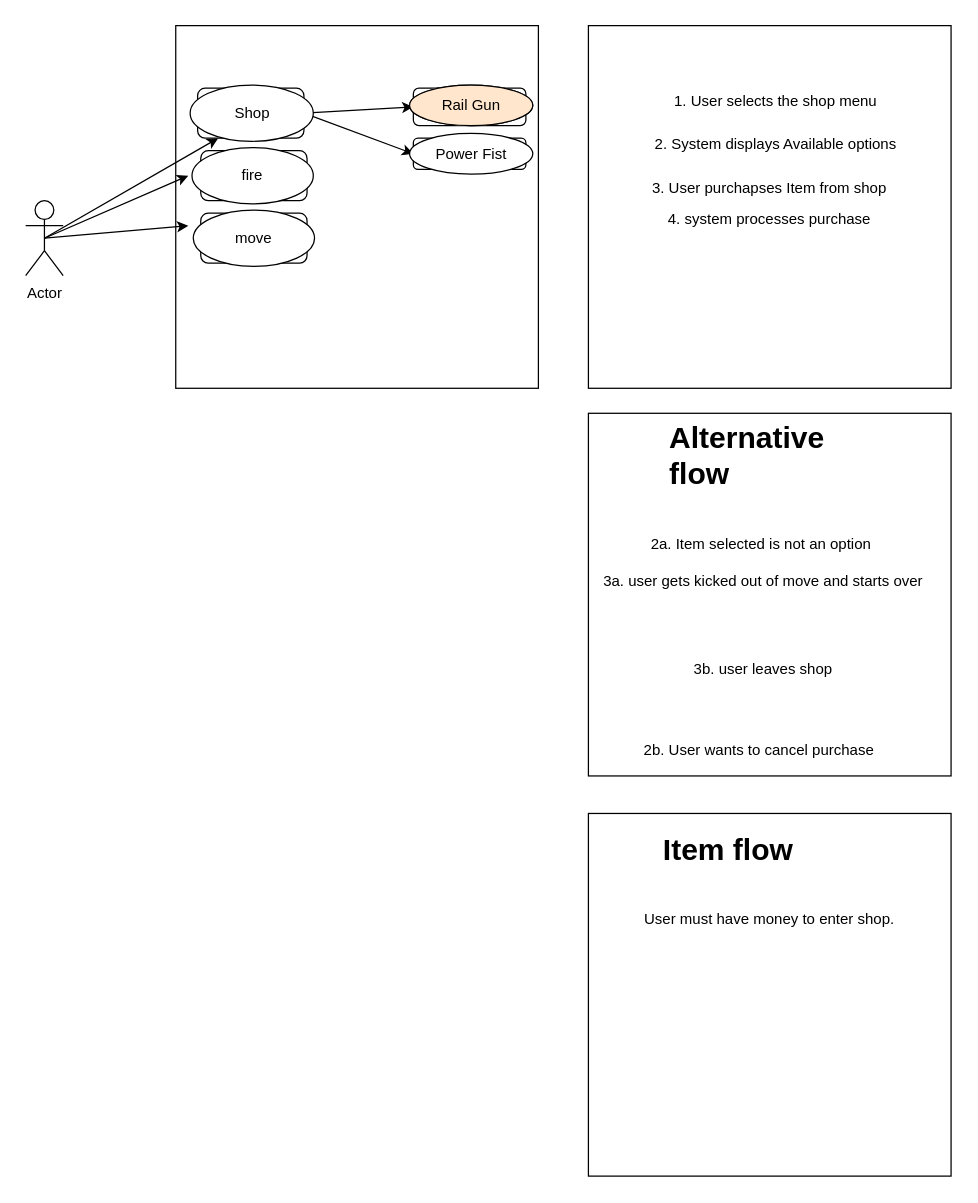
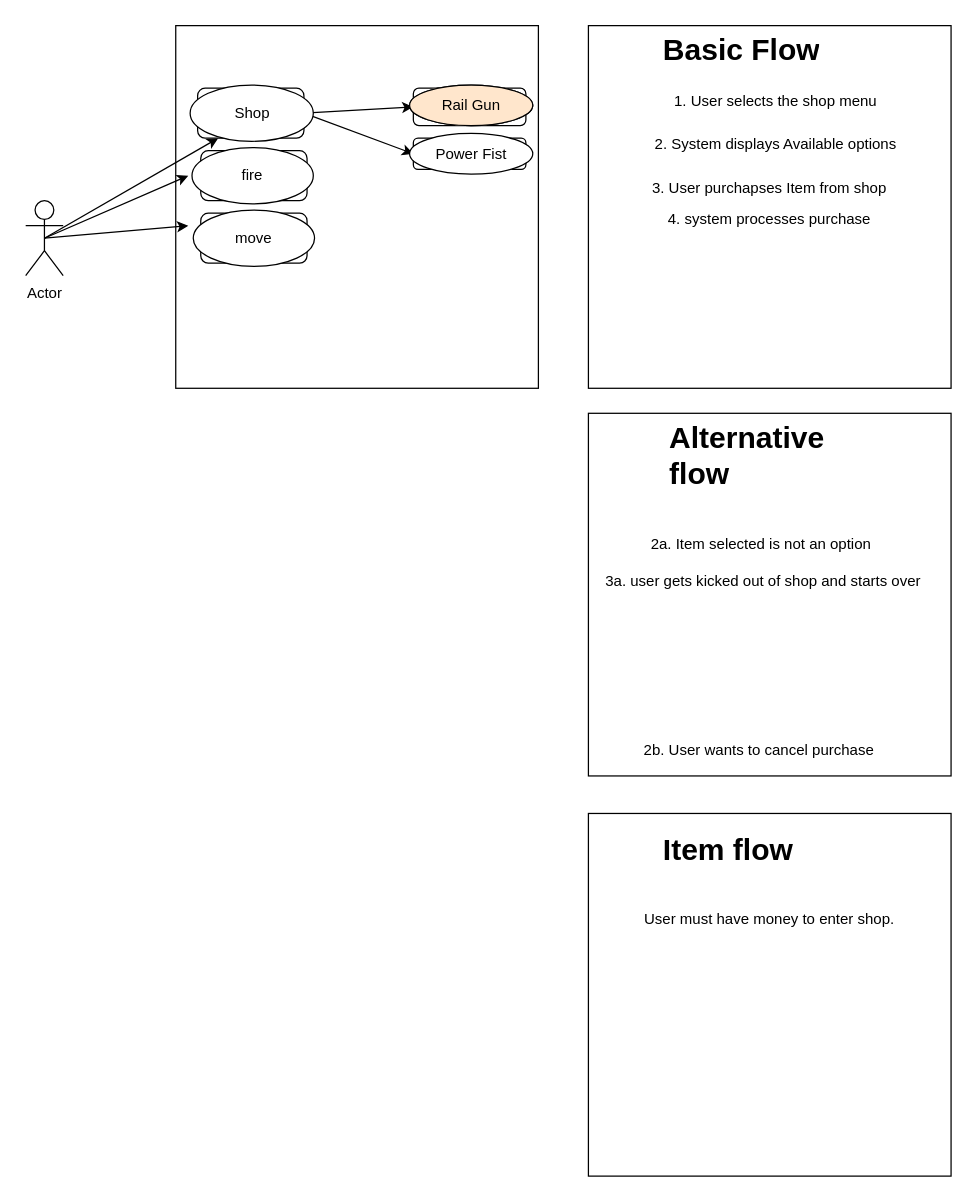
  <mxCell id="0" />
  <mxCell id="1" parent="0" />
  <mxCell id="2" value="Actor" style="shape=umlActor;verticalLabelPosition=bottom;verticalAlign=top;html=1;outlineConnect=0;" vertex="1" parent="1"><mxGeometry x="20" y="160" width="30" height="60" as="geometry" /></mxCell>
  <mxCell id="3" value="" style="whiteSpace=wrap;html=1;aspect=fixed;" vertex="1" parent="1"><mxGeometry x="140" width="290" height="290" as="geometry" y="20" /></mxCell>
  <mxCell id="4" value="shop" style="text;html=1;strokeColor=none;fillColor=none;align=center;verticalAlign=middle;whiteSpace=wrap;rounded=0;" vertex="1" parent="1"><mxGeometry x="170" y="80" width="60" height="30" as="geometry" /></mxCell>
  <mxCell id="5" value="fire" style="text;html=1;strokeColor=none;fillColor=none;align=center;verticalAlign=middle;whiteSpace=wrap;rounded=0;" vertex="1" parent="1"><mxGeometry x="170" y="130" width="60" height="30" as="geometry" /></mxCell>
  <mxCell id="6" value="move" style="text;html=1;strokeColor=none;fillColor=none;align=center;verticalAlign=middle;whiteSpace=wrap;rounded=0;" vertex="1" parent="1"><mxGeometry x="170" y="180" width="60" height="30" as="geometry" /></mxCell>
  <mxCell id="7" value="" style="endArrow=classic;html=1;exitX=0.5;exitY=0.5;exitDx=0;exitDy=0;exitPerimeter=0;" edge="1" parent="1" source="2" target="4"><mxGeometry width="50" height="50" relative="1" as="geometry"><mxPoint x="40" y="230" as="sourcePoint" /><mxPoint x="90" y="180" as="targetPoint" /></mxGeometry></mxCell>
  <mxCell id="8" value="" style="endArrow=classic;html=1;" edge="1" parent="1"><mxGeometry width="50" height="50" relative="1" as="geometry"><mxPoint x="35" y="190" as="sourcePoint" /><mxPoint x="150" y="180" as="targetPoint" /></mxGeometry></mxCell>
  <mxCell id="9" value="" style="endArrow=classic;html=1;exitX=0.5;exitY=0.5;exitDx=0;exitDy=0;exitPerimeter=0;" edge="1" parent="1" source="2"><mxGeometry width="50" height="50" relative="1" as="geometry"><mxPoint x="130" y="200" as="sourcePoint" /><mxPoint x="150" y="140" as="targetPoint" /></mxGeometry></mxCell>
  <mxCell id="10" value="basic Cannon" style="rounded=1;whiteSpace=wrap;html=1;" vertex="1" parent="1"><mxGeometry x="330" y="70" width="90" height="30" as="geometry" /></mxCell>
  <mxCell id="11" value="PowerFist" style="rounded=1;whiteSpace=wrap;html=1;" vertex="1" parent="1"><mxGeometry x="330" y="110" width="90" height="25" as="geometry" /></mxCell>
  <mxCell id="12" style="edgeStyle=none;html=1;exitX=1;exitY=0.5;exitDx=0;exitDy=0;entryX=0;entryY=0.5;entryDx=0;entryDy=0;" edge="1" parent="1" source="14" target="10"><mxGeometry relative="1" as="geometry" /></mxCell>
  <mxCell id="13" style="edgeStyle=none;html=1;exitX=1;exitY=0.5;exitDx=0;exitDy=0;entryX=0;entryY=0.5;entryDx=0;entryDy=0;" edge="1" parent="1" source="14" target="11"><mxGeometry relative="1" as="geometry" /></mxCell>
  <mxCell id="14" value="Shop" style="rounded=1;whiteSpace=wrap;html=1;" vertex="1" parent="1"><mxGeometry x="157.5" y="70" width="85" height="40" as="geometry" /></mxCell>
  <mxCell id="15" value="fire" style="rounded=1;whiteSpace=wrap;html=1;" vertex="1" parent="1"><mxGeometry x="160" y="120" width="85" height="40" as="geometry" /></mxCell>
  <mxCell id="16" value="move" style="rounded=1;whiteSpace=wrap;html=1;" vertex="1" parent="1"><mxGeometry x="160" y="170" width="85" height="40" as="geometry" /></mxCell>
  <mxCell id="17" value="Shop" style="ellipse;whiteSpace=wrap;html=1;" vertex="1" parent="1"><mxGeometry x="151.5" y="67.5" width="98.5" height="45" as="geometry" /></mxCell>
  <mxCell id="18" value="fire" style="ellipse;whiteSpace=wrap;html=1;" vertex="1" parent="1"><mxGeometry x="153" y="117.5" width="97" height="45" as="geometry" /></mxCell>
  <mxCell id="19" value="move&lt;span style=&quot;color: rgba(0, 0, 0, 0); font-family: monospace; font-size: 0px; text-align: start;&quot;&gt;%3CmxGraphModel%3E%3Croot%3E%3CmxCell%20id%3D%220%22%2F%3E%3CmxCell%20id%3D%221%22%20parent%3D%220%22%2F%3E%3CmxCell%20id%3D%222%22%20value%3D%22%22%20style%3D%22ellipse%3BwhiteSpace%3Dwrap%3Bhtml%3D1%3B%22%20vertex%3D%221%22%20parent%3D%221%22%3E%3CmxGeometry%20x%3D%22151.5%22%20y%3D%2247.5%22%20width%3D%2297%22%20height%3D%2245%22%20as%3D%22geometry%22%2F%3E%3C%2FmxCell%3E%3C%2Froot%3E%3C%2FmxGraphModel%3E&lt;/span&gt;" style="ellipse;whiteSpace=wrap;html=1;" vertex="1" parent="1"><mxGeometry x="154" y="167.5" width="97" height="45" as="geometry" /></mxCell>
  <mxCell id="20" value="Basic Cannon" style="ellipse;whiteSpace=wrap;html=1;" vertex="1" parent="1"><mxGeometry x="327" y="67.5" width="98.5" height="32.5" as="geometry" /></mxCell>
  <mxCell id="21" value="Power Fist" style="ellipse;whiteSpace=wrap;html=1;" vertex="1" parent="1"><mxGeometry x="327" y="106.25" width="98.5" height="32.5" as="geometry" /></mxCell>
  <mxCell id="22" value="Rail Gun" style="ellipse;whiteSpace=wrap;html=1;fillColor=#ffe6cc;" vertex="1" parent="1"><mxGeometry x="327" y="67.5" width="98.5" height="32.5" as="geometry" /></mxCell>
  <mxCell id="23" value="" style="whiteSpace=wrap;html=1;aspect=fixed;" vertex="1" parent="1"><mxGeometry x="470" width="290" height="290" as="geometry" y="20" /></mxCell>
  <mxCell id="24" value="1. User selects the shop menu" style="text;html=1;strokeColor=none;fillColor=none;align=center;verticalAlign=middle;whiteSpace=wrap;rounded=0;" vertex="1" parent="1"><mxGeometry x="480" y="66" width="280" height="30" as="geometry" /></mxCell>
  <mxCell id="25" value="2. System displays Available options" style="text;html=1;strokeColor=none;fillColor=none;align=center;verticalAlign=middle;whiteSpace=wrap;rounded=0;" vertex="1" parent="1"><mxGeometry x="480" y="100" width="280" height="30" as="geometry" /></mxCell>
  <mxCell id="26" value="3. User purchapses Item from shop" style="text;html=1;strokeColor=none;fillColor=none;align=center;verticalAlign=middle;whiteSpace=wrap;rounded=0;" vertex="1" parent="1"><mxGeometry x="475" y="135" width="280" height="30" as="geometry" /></mxCell>
  <mxCell id="27" value="4. system processes purchase" style="text;html=1;strokeColor=none;fillColor=none;align=center;verticalAlign=middle;whiteSpace=wrap;rounded=0;" vertex="1" parent="1"><mxGeometry x="475" y="160" width="280" height="30" as="geometry" /></mxCell>
  <mxCell id="28" value="" style="whiteSpace=wrap;html=1;aspect=fixed;" vertex="1" parent="1"><mxGeometry x="470" y="330" width="290" height="290" as="geometry" /></mxCell>
  <mxCell id="29" value="&lt;h1&gt;Alternative flow&lt;/h1&gt;" style="text;html=1;strokeColor=none;fillColor=none;spacing=5;spacingTop=-20;whiteSpace=wrap;overflow=hidden;rounded=0;" vertex="1" parent="1"><mxGeometry x="530" y="330" width="180" height="60" as="geometry" /></mxCell>
+ <mxCell id="30" value="&lt;h1&gt;Basic Flow&lt;/h1&gt;" style="text;html=1;strokeColor=none;fillColor=none;spacing=5;spacingTop=-20;whiteSpace=wrap;overflow=hidden;rounded=0;" vertex="1" parent="1"><mxGeometry x="525" width="180" height="40" as="geometry" y="20" /></mxCell>
  <mxCell id="31" value="2a. Item selected is not an option&amp;nbsp;" style="text;html=1;strokeColor=none;fillColor=none;align=center;verticalAlign=middle;whiteSpace=wrap;rounded=0;" vertex="1" parent="1"><mxGeometry x="480" y="420" width="260" height="30" as="geometry" /></mxCell>
  <mxCell id="32" value="2b. User wants to cancel purchase&amp;nbsp;&amp;nbsp;" style="text;html=1;strokeColor=none;fillColor=none;align=center;verticalAlign=middle;whiteSpace=wrap;rounded=0;" vertex="1" parent="1"><mxGeometry x="480" y="585" width="260" height="30" as="geometry" /></mxCell>
- <mxCell id="33" value="3a. user gets kicked out of move and starts over" style="text;html=1;strokeColor=none;fillColor=none;align=center;verticalAlign=middle;whiteSpace=wrap;rounded=0;" vertex="1" parent="1"><mxGeometry x="480" y="450" width="260" height="30" as="geometry" /></mxCell>
- <mxCell id="34" value="3b. user leaves shop" style="text;html=1;strokeColor=none;fillColor=none;align=center;verticalAlign=middle;whiteSpace=wrap;rounded=0;" vertex="1" parent="1"><mxGeometry x="480" y="520" width="260" height="30" as="geometry" /></mxCell>
+ <mxCell id="33" value="3a. user gets kicked out of shop and starts over" style="text;html=1;strokeColor=none;fillColor=none;align=center;verticalAlign=middle;whiteSpace=wrap;rounded=0;" vertex="1" parent="1"><mxGeometry x="480" y="450" width="260" height="30" as="geometry" /></mxCell>
  <mxCell id="35" value="" style="whiteSpace=wrap;html=1;aspect=fixed;" vertex="1" parent="1"><mxGeometry x="470" y="650" width="290" height="290" as="geometry" /></mxCell>
  <mxCell id="36" value="&lt;h1&gt;Item flow&amp;nbsp;&lt;/h1&gt;" style="text;html=1;strokeColor=none;fillColor=none;spacing=5;spacingTop=-20;whiteSpace=wrap;overflow=hidden;rounded=0;" vertex="1" parent="1"><mxGeometry x="525" y="660" width="180" height="60" as="geometry" /></mxCell>
  <mxCell id="37" value="User must have money to enter shop." style="text;html=1;strokeColor=none;fillColor=none;align=center;verticalAlign=middle;whiteSpace=wrap;rounded=0;" vertex="1" parent="1"><mxGeometry x="500" y="720" width="230" height="30" as="geometry" /></mxCell>
